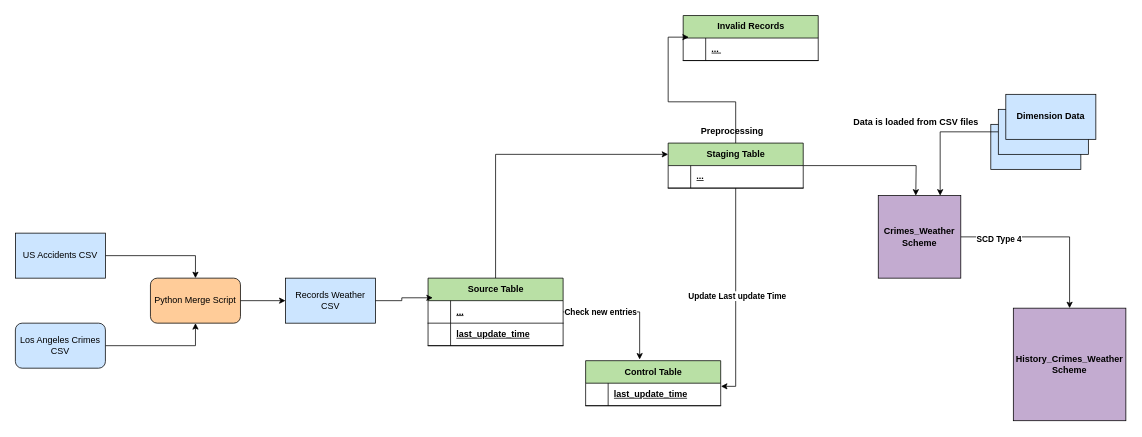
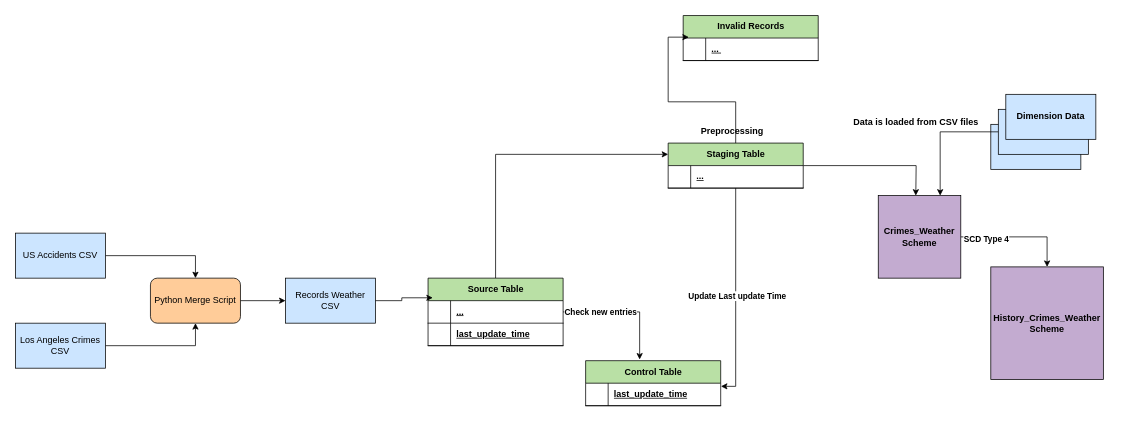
  <mxCell id="0" />
  <mxCell id="1" parent="0" />
  <mxCell id="2" style="edgeStyle=orthogonalEdgeStyle;rounded=0;orthogonalLoop=1;jettySize=auto;html=1;entryX=0.5;entryY=0;entryDx=0;entryDy=0;" parent="1" source="3" target="7" edge="1"><mxGeometry relative="1" as="geometry" /></mxCell>
  <mxCell id="3" value="US Accidents CSV" style="rounded=0;whiteSpace=wrap;html=1;fillColor=#CCE5FF;" parent="1" vertex="1"><mxGeometry x="20" y="310" width="120" height="60" as="geometry" /></mxCell>
  <mxCell id="4" style="edgeStyle=orthogonalEdgeStyle;rounded=0;orthogonalLoop=1;jettySize=auto;html=1;entryX=0.5;entryY=1;entryDx=0;entryDy=0;" parent="1" source="5" target="7" edge="1"><mxGeometry relative="1" as="geometry" /></mxCell>
- <mxCell id="5" value="Los Angeles Crimes CSV" style="whiteSpace=wrap;html=1;fillColor=#CCE5FF;rounded=1;" parent="1" vertex="1"><mxGeometry x="20" y="430" width="120" height="60" as="geometry" /></mxCell>
+ <mxCell id="5" value="Los Angeles Crimes CSV" style="rounded=0;whiteSpace=wrap;html=1;fillColor=#CCE5FF;" parent="1" vertex="1"><mxGeometry x="20" y="430" width="120" height="60" as="geometry" /></mxCell>
  <mxCell id="6" style="edgeStyle=orthogonalEdgeStyle;rounded=0;orthogonalLoop=1;jettySize=auto;html=1;entryX=0;entryY=0.5;entryDx=0;entryDy=0;" parent="1" source="7" target="8" edge="1"><mxGeometry relative="1" as="geometry" /></mxCell>
  <mxCell id="7" value="Python Merge Script" style="rounded=1;whiteSpace=wrap;html=1;fillColor=#FFCC99;" parent="1" vertex="1"><mxGeometry x="200" y="370" width="120" height="60" as="geometry" /></mxCell>
  <mxCell id="8" value="Records Weather CSV" style="rounded=0;whiteSpace=wrap;html=1;fillColor=#CCE5FF;" parent="1" vertex="1"><mxGeometry x="380" y="370" width="120" height="60" as="geometry" /></mxCell>
  <mxCell id="9" style="edgeStyle=orthogonalEdgeStyle;rounded=0;orthogonalLoop=1;jettySize=auto;html=1;entryX=0;entryY=0.25;entryDx=0;entryDy=0;" parent="1" source="10" target="25" edge="1"><mxGeometry relative="1" as="geometry"><Array as="points"><mxPoint x="660" y="205" /></Array></mxGeometry></mxCell>
  <mxCell id="10" value="Source Table" style="shape=table;startSize=30;container=1;collapsible=1;childLayout=tableLayout;fixedRows=1;rowLines=0;fontStyle=1;align=center;resizeLast=1;html=1;fillColor=#B9E0A5;" parent="1" vertex="1"><mxGeometry x="570" y="370" width="180" height="90" as="geometry" /></mxCell>
  <mxCell id="11" value="" style="shape=tableRow;horizontal=0;startSize=0;swimlaneHead=0;swimlaneBody=0;fillColor=none;collapsible=0;dropTarget=0;points=[[0,0.5],[1,0.5]];portConstraint=eastwest;top=0;left=0;right=0;bottom=1;" parent="10" vertex="1"><mxGeometry y="30" width="180" height="30" as="geometry" /></mxCell>
  <mxCell id="12" value="" style="shape=partialRectangle;connectable=0;fillColor=none;top=0;left=0;bottom=0;right=0;fontStyle=1;overflow=hidden;whiteSpace=wrap;html=1;" parent="11" vertex="1"><mxGeometry width="30" height="30" as="geometry"><mxRectangle width="30" height="30" as="alternateBounds" /></mxGeometry></mxCell>
  <mxCell id="13" value="..." style="shape=partialRectangle;connectable=0;fillColor=none;top=0;left=0;bottom=0;right=0;align=left;spacingLeft=6;fontStyle=5;overflow=hidden;whiteSpace=wrap;html=1;" parent="11" vertex="1"><mxGeometry x="30" width="150" height="30" as="geometry"><mxRectangle width="150" height="30" as="alternateBounds" /></mxGeometry></mxCell>
  <mxCell id="14" style="shape=tableRow;horizontal=0;startSize=0;swimlaneHead=0;swimlaneBody=0;fillColor=none;collapsible=0;dropTarget=0;points=[[0,0.5],[1,0.5]];portConstraint=eastwest;top=0;left=0;right=0;bottom=1;" parent="10" vertex="1"><mxGeometry y="60" width="180" height="30" as="geometry" /></mxCell>
  <mxCell id="15" style="shape=partialRectangle;connectable=0;fillColor=none;top=0;left=0;bottom=0;right=0;fontStyle=1;overflow=hidden;whiteSpace=wrap;html=1;" parent="14" vertex="1"><mxGeometry width="30" height="30" as="geometry"><mxRectangle width="30" height="30" as="alternateBounds" /></mxGeometry></mxCell>
  <mxCell id="16" value="last_update_time" style="shape=partialRectangle;connectable=0;fillColor=none;top=0;left=0;bottom=0;right=0;align=left;spacingLeft=6;fontStyle=5;overflow=hidden;whiteSpace=wrap;html=1;" parent="14" vertex="1"><mxGeometry x="30" width="150" height="30" as="geometry"><mxRectangle width="150" height="30" as="alternateBounds" /></mxGeometry></mxCell>
  <mxCell id="17" style="edgeStyle=orthogonalEdgeStyle;rounded=0;orthogonalLoop=1;jettySize=auto;html=1;entryX=0.035;entryY=-0.128;entryDx=0;entryDy=0;entryPerimeter=0;" parent="1" source="8" target="11" edge="1"><mxGeometry relative="1" as="geometry" /></mxCell>
  <mxCell id="18" value="Control Table" style="shape=table;startSize=30;container=1;collapsible=1;childLayout=tableLayout;fixedRows=1;rowLines=0;fontStyle=1;align=center;resizeLast=1;html=1;fillColor=#B9E0A5;" parent="1" vertex="1"><mxGeometry x="780" y="480" width="180" height="60" as="geometry" /></mxCell>
  <mxCell id="19" value="" style="shape=tableRow;horizontal=0;startSize=0;swimlaneHead=0;swimlaneBody=0;fillColor=none;collapsible=0;dropTarget=0;points=[[0,0.5],[1,0.5]];portConstraint=eastwest;top=0;left=0;right=0;bottom=1;" parent="18" vertex="1"><mxGeometry y="30" width="180" height="30" as="geometry" /></mxCell>
  <mxCell id="20" value="" style="shape=partialRectangle;connectable=0;fillColor=none;top=0;left=0;bottom=0;right=0;fontStyle=1;overflow=hidden;whiteSpace=wrap;html=1;" parent="19" vertex="1"><mxGeometry width="30" height="30" as="geometry"><mxRectangle width="30" height="30" as="alternateBounds" /></mxGeometry></mxCell>
  <mxCell id="21" value="last_update_time" style="shape=partialRectangle;connectable=0;fillColor=none;top=0;left=0;bottom=0;right=0;align=left;spacingLeft=6;fontStyle=5;overflow=hidden;whiteSpace=wrap;html=1;" parent="19" vertex="1"><mxGeometry x="30" width="150" height="30" as="geometry"><mxRectangle width="150" height="30" as="alternateBounds" /></mxGeometry></mxCell>
  <mxCell id="22" style="edgeStyle=orthogonalEdgeStyle;rounded=0;orthogonalLoop=1;jettySize=auto;html=1;entryX=0.4;entryY=-0.027;entryDx=0;entryDy=0;entryPerimeter=0;" parent="1" source="10" target="18" edge="1"><mxGeometry relative="1" as="geometry" /></mxCell>
  <mxCell id="23" value="&lt;b&gt;Check new entries&lt;/b&gt;" style="edgeLabel;html=1;align=center;verticalAlign=middle;resizable=0;points=[];" parent="22" vertex="1" connectable="0"><mxGeometry x="-0.5" y="-2" relative="1" as="geometry"><mxPoint x="8" y="-2" as="offset" /></mxGeometry></mxCell>
  <mxCell id="24" style="edgeStyle=orthogonalEdgeStyle;rounded=0;orthogonalLoop=1;jettySize=auto;html=1;" parent="1" source="25" edge="1"><mxGeometry relative="1" as="geometry"><mxPoint x="1220.029" y="260" as="targetPoint" /></mxGeometry></mxCell>
  <mxCell id="25" value="Staging Table" style="shape=table;startSize=30;container=1;collapsible=1;childLayout=tableLayout;fixedRows=1;rowLines=0;fontStyle=1;align=center;resizeLast=1;html=1;fillColor=#B9E0A5;" parent="1" vertex="1"><mxGeometry x="890" y="190" width="180" height="60" as="geometry" /></mxCell>
  <mxCell id="26" value="" style="shape=tableRow;horizontal=0;startSize=0;swimlaneHead=0;swimlaneBody=0;fillColor=none;collapsible=0;dropTarget=0;points=[[0,0.5],[1,0.5]];portConstraint=eastwest;top=0;left=0;right=0;bottom=1;" parent="25" vertex="1"><mxGeometry y="30" width="180" height="30" as="geometry" /></mxCell>
  <mxCell id="27" value="" style="shape=partialRectangle;connectable=0;fillColor=none;top=0;left=0;bottom=0;right=0;fontStyle=1;overflow=hidden;whiteSpace=wrap;html=1;" parent="26" vertex="1"><mxGeometry width="30" height="30" as="geometry"><mxRectangle width="30" height="30" as="alternateBounds" /></mxGeometry></mxCell>
  <mxCell id="28" value="..." style="shape=partialRectangle;connectable=0;fillColor=none;top=0;left=0;bottom=0;right=0;align=left;spacingLeft=6;fontStyle=5;overflow=hidden;whiteSpace=wrap;html=1;" parent="26" vertex="1"><mxGeometry x="30" width="150" height="30" as="geometry"><mxRectangle width="150" height="30" as="alternateBounds" /></mxGeometry></mxCell>
  <mxCell id="29" style="edgeStyle=orthogonalEdgeStyle;rounded=0;orthogonalLoop=1;jettySize=auto;html=1;entryX=1.002;entryY=0.139;entryDx=0;entryDy=0;entryPerimeter=0;" parent="1" source="25" target="19" edge="1"><mxGeometry relative="1" as="geometry" /></mxCell>
  <mxCell id="30" value="&lt;b&gt;Update Last update Time&lt;/b&gt;" style="edgeLabel;html=1;align=center;verticalAlign=middle;resizable=0;points=[];" parent="29" vertex="1" connectable="0"><mxGeometry x="0.005" y="1" relative="1" as="geometry"><mxPoint as="offset" /></mxGeometry></mxCell>
  <mxCell id="31" style="edgeStyle=orthogonalEdgeStyle;rounded=0;orthogonalLoop=1;jettySize=auto;html=1;entryX=0.5;entryY=0;entryDx=0;entryDy=0;fontStyle=1" parent="1" source="33" target="34" edge="1"><mxGeometry relative="1" as="geometry" /></mxCell>
  <mxCell id="32" value="&lt;b&gt;SCD Type 4&lt;/b&gt;" style="edgeLabel;html=1;align=center;verticalAlign=middle;resizable=0;points=[];" parent="31" vertex="1" connectable="0"><mxGeometry x="-0.592" y="-2" relative="1" as="geometry"><mxPoint x="1" as="offset" /></mxGeometry></mxCell>
  <mxCell id="33" value="&lt;span style=&quot;font-weight: 700;&quot;&gt;Crimes_Weather Scheme&lt;/span&gt;" style="whiteSpace=wrap;html=1;aspect=fixed;fillColor=#C3ABD0;" parent="1" vertex="1"><mxGeometry x="1170" y="260" width="110" height="110" as="geometry" /></mxCell>
- <mxCell id="34" value="&lt;span style=&quot;font-weight: 700;&quot;&gt;History_Crimes_Weather Scheme&lt;/span&gt;" style="whiteSpace=wrap;html=1;aspect=fixed;fillColor=#C3ABD0;" parent="1" vertex="1"><mxGeometry x="1350" y="410" width="150" height="150" as="geometry" /></mxCell>
+ <mxCell id="34" value="&lt;span style=&quot;font-weight: 700;&quot;&gt;History_Crimes_Weather Scheme&lt;/span&gt;" style="whiteSpace=wrap;html=1;aspect=fixed;fillColor=#C3ABD0;" parent="1" vertex="1"><mxGeometry x="1320" y="355" width="150" height="150" as="geometry" /></mxCell>
  <mxCell id="35" value="&lt;b&gt;Preprocessing&lt;/b&gt;" style="text;html=1;align=center;verticalAlign=middle;resizable=0;points=[];autosize=1;strokeColor=none;fillColor=none;" parent="1" vertex="1"><mxGeometry x="920" y="160" width="110" height="30" as="geometry" /></mxCell>
  <mxCell id="36" value="US Accidents CSV" style="rounded=0;whiteSpace=wrap;html=1;fillColor=#CCE5FF;" parent="1" vertex="1"><mxGeometry x="1320" y="165" width="120" height="60" as="geometry" /></mxCell>
  <mxCell id="37" style="edgeStyle=orthogonalEdgeStyle;rounded=0;orthogonalLoop=1;jettySize=auto;html=1;entryX=0.75;entryY=0;entryDx=0;entryDy=0;" parent="1" source="38" target="33" edge="1"><mxGeometry relative="1" as="geometry" /></mxCell>
  <mxCell id="38" value="US Accidents CSV" style="rounded=0;whiteSpace=wrap;html=1;fillColor=#CCE5FF;" parent="1" vertex="1"><mxGeometry x="1330" y="145" width="120" height="60" as="geometry" /></mxCell>
  <mxCell id="39" value="&lt;b&gt;Dimension Data&lt;/b&gt;" style="rounded=0;whiteSpace=wrap;html=1;fillColor=#CCE5FF;" parent="1" vertex="1"><mxGeometry x="1340" y="125" width="120" height="60" as="geometry" /></mxCell>
  <mxCell id="40" value="&lt;b&gt;Data is loaded from CSV files&lt;/b&gt;" style="text;html=1;align=center;verticalAlign=middle;resizable=0;points=[];autosize=1;strokeColor=none;fillColor=none;" parent="1" vertex="1"><mxGeometry x="1125" y="148" width="190" height="30" as="geometry" /></mxCell>
  <mxCell id="41" value="Invalid Records" style="shape=table;startSize=30;container=1;collapsible=1;childLayout=tableLayout;fixedRows=1;rowLines=0;fontStyle=1;align=center;resizeLast=1;html=1;fillColor=#B9E0A5;" vertex="1" parent="1"><mxGeometry x="910" y="20" width="180" height="60" as="geometry" /></mxCell>
  <mxCell id="42" value="" style="shape=tableRow;horizontal=0;startSize=0;swimlaneHead=0;swimlaneBody=0;fillColor=none;collapsible=0;dropTarget=0;points=[[0,0.5],[1,0.5]];portConstraint=eastwest;top=0;left=0;right=0;bottom=1;" vertex="1" parent="41"><mxGeometry y="30" width="180" height="30" as="geometry" /></mxCell>
  <mxCell id="43" value="" style="shape=partialRectangle;connectable=0;fillColor=none;top=0;left=0;bottom=0;right=0;fontStyle=1;overflow=hidden;whiteSpace=wrap;html=1;" vertex="1" parent="42"><mxGeometry width="30" height="30" as="geometry"><mxRectangle width="30" height="30" as="alternateBounds" /></mxGeometry></mxCell>
  <mxCell id="44" value="...&amp;nbsp;" style="shape=partialRectangle;connectable=0;fillColor=none;top=0;left=0;bottom=0;right=0;align=left;spacingLeft=6;fontStyle=5;overflow=hidden;whiteSpace=wrap;html=1;" vertex="1" parent="42"><mxGeometry x="30" width="150" height="30" as="geometry"><mxRectangle width="150" height="30" as="alternateBounds" /></mxGeometry></mxCell>
  <mxCell id="45" style="edgeStyle=orthogonalEdgeStyle;rounded=0;orthogonalLoop=1;jettySize=auto;html=1;entryX=0.042;entryY=-0.04;entryDx=0;entryDy=0;entryPerimeter=0;" edge="1" parent="1" source="25" target="42"><mxGeometry relative="1" as="geometry" /></mxCell>
